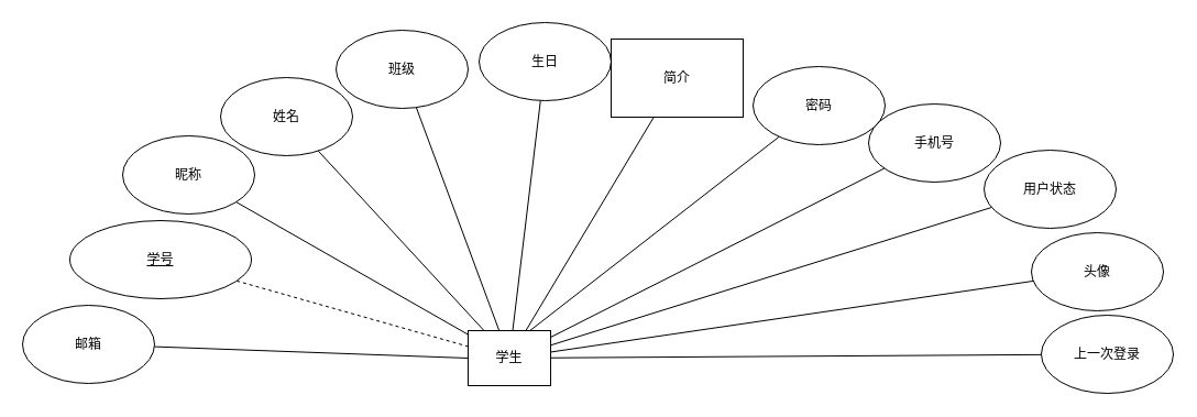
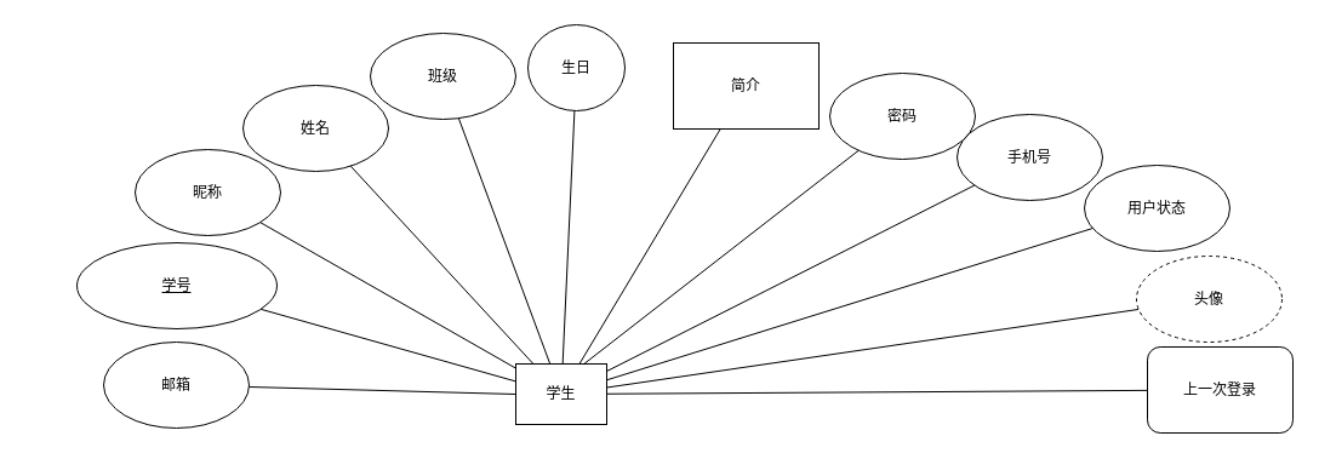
  <mxCell id="0" />
  <mxCell id="1" parent="0" />
- <mxCell id="2" style="rounded=0;orthogonalLoop=1;jettySize=auto;html=1;endArrow=none;endFill=0;dashed=1;" edge="1" parent="1" source="3" target="4"><mxGeometry relative="1" as="geometry" /></mxCell>
+ <mxCell id="2" style="rounded=0;orthogonalLoop=1;jettySize=auto;html=1;endArrow=none;endFill=0;" edge="1" parent="1" source="3" target="4"><mxGeometry relative="1" as="geometry" /></mxCell>
  <mxCell id="3" value="学号" style="ellipse;whiteSpace=wrap;html=1;fontStyle=4" vertex="1" parent="1"><mxGeometry x="63" y="200" width="165" height="71" as="geometry" /></mxCell>
  <mxCell id="4" value="学生" style="rounded=0;whiteSpace=wrap;html=1;" vertex="1" parent="1"><mxGeometry x="425" y="300" width="75" height="50" as="geometry" /></mxCell>
  <mxCell id="5" style="edgeStyle=none;shape=connector;rounded=0;orthogonalLoop=1;jettySize=auto;html=1;labelBackgroundColor=default;strokeColor=default;align=center;verticalAlign=middle;fontFamily=Helvetica;fontSize=11;fontColor=default;endArrow=none;endFill=0;" edge="1" parent="1" source="6" target="4"><mxGeometry relative="1" as="geometry" /></mxCell>
  <mxCell id="6" value="昵称" style="ellipse;whiteSpace=wrap;html=1;" vertex="1" parent="1"><mxGeometry x="111" y="123" width="120" height="71" as="geometry" /></mxCell>
  <mxCell id="7" style="edgeStyle=none;shape=connector;rounded=0;orthogonalLoop=1;jettySize=auto;html=1;labelBackgroundColor=default;strokeColor=default;align=center;verticalAlign=middle;fontFamily=Helvetica;fontSize=11;fontColor=default;endArrow=none;endFill=0;" edge="1" parent="1" source="8" target="4"><mxGeometry relative="1" as="geometry" /></mxCell>
  <mxCell id="8" value="姓名" style="ellipse;whiteSpace=wrap;html=1;" vertex="1" parent="1"><mxGeometry x="200" y="70" width="120" height="71" as="geometry" /></mxCell>
  <mxCell id="9" style="edgeStyle=none;shape=connector;rounded=0;orthogonalLoop=1;jettySize=auto;html=1;labelBackgroundColor=default;strokeColor=default;align=center;verticalAlign=middle;fontFamily=Helvetica;fontSize=11;fontColor=default;endArrow=none;endFill=0;" edge="1" parent="1" source="10" target="4"><mxGeometry relative="1" as="geometry" /></mxCell>
  <mxCell id="10" value="班级" style="ellipse;whiteSpace=wrap;html=1;" vertex="1" parent="1"><mxGeometry x="305" y="27" width="120" height="71" as="geometry" /></mxCell>
  <mxCell id="11" style="edgeStyle=none;shape=connector;rounded=0;orthogonalLoop=1;jettySize=auto;html=1;labelBackgroundColor=default;strokeColor=default;align=center;verticalAlign=middle;fontFamily=Helvetica;fontSize=11;fontColor=default;endArrow=none;endFill=0;" edge="1" parent="1" source="12" target="4"><mxGeometry relative="1" as="geometry" /></mxCell>
- <mxCell id="12" value="生日" style="ellipse;whiteSpace=wrap;html=1;" vertex="1" parent="1"><mxGeometry x="435" y="20" width="120" height="71" as="geometry" /></mxCell>
+ <mxCell id="12" value="生日" style="ellipse;whiteSpace=wrap;html=1;" vertex="1" parent="1"><mxGeometry x="435" y="20" width="80" height="71" as="geometry" /></mxCell>
  <mxCell id="13" style="edgeStyle=none;shape=connector;rounded=0;orthogonalLoop=1;jettySize=auto;html=1;labelBackgroundColor=default;strokeColor=default;align=center;verticalAlign=middle;fontFamily=Helvetica;fontSize=11;fontColor=default;endArrow=none;endFill=0;" edge="1" parent="1" source="14" target="4"><mxGeometry relative="1" as="geometry" /></mxCell>
  <mxCell id="14" value="简介" style="whiteSpace=wrap;html=1;rounded=0;" vertex="1" parent="1"><mxGeometry x="555" y="35" width="120" height="71" as="geometry" /></mxCell>
  <mxCell id="15" style="edgeStyle=none;shape=connector;rounded=0;orthogonalLoop=1;jettySize=auto;html=1;entryX=0.75;entryY=0;entryDx=0;entryDy=0;labelBackgroundColor=default;strokeColor=default;align=center;verticalAlign=middle;fontFamily=Helvetica;fontSize=11;fontColor=default;endArrow=none;endFill=0;" edge="1" parent="1" source="16" target="4"><mxGeometry relative="1" as="geometry" /></mxCell>
  <mxCell id="16" value="密码" style="ellipse;whiteSpace=wrap;html=1;" vertex="1" parent="1"><mxGeometry x="684" y="60" width="120" height="71" as="geometry" /></mxCell>
  <mxCell id="17" style="edgeStyle=none;shape=connector;rounded=0;orthogonalLoop=1;jettySize=auto;html=1;labelBackgroundColor=default;strokeColor=default;align=center;verticalAlign=middle;fontFamily=Helvetica;fontSize=11;fontColor=default;endArrow=none;endFill=0;" edge="1" parent="1" source="18" target="4"><mxGeometry relative="1" as="geometry" /></mxCell>
  <mxCell id="18" value="手机号" style="ellipse;whiteSpace=wrap;html=1;" vertex="1" parent="1"><mxGeometry x="789" y="94" width="120" height="71" as="geometry" /></mxCell>
  <mxCell id="19" style="edgeStyle=none;shape=connector;rounded=0;orthogonalLoop=1;jettySize=auto;html=1;labelBackgroundColor=default;strokeColor=default;align=center;verticalAlign=middle;fontFamily=Helvetica;fontSize=11;fontColor=default;endArrow=none;endFill=0;" edge="1" parent="1" source="20" target="4"><mxGeometry relative="1" as="geometry" /></mxCell>
  <mxCell id="20" value="用户状态" style="ellipse;whiteSpace=wrap;html=1;" vertex="1" parent="1"><mxGeometry x="894" y="136" width="120" height="71" as="geometry" /></mxCell>
  <mxCell id="21" style="edgeStyle=none;shape=connector;rounded=0;orthogonalLoop=1;jettySize=auto;html=1;labelBackgroundColor=default;strokeColor=default;align=center;verticalAlign=middle;fontFamily=Helvetica;fontSize=11;fontColor=default;endArrow=none;endFill=0;" edge="1" parent="1" source="22" target="4"><mxGeometry relative="1" as="geometry" /></mxCell>
- <mxCell id="22" value="头像" style="ellipse;whiteSpace=wrap;html=1;" vertex="1" parent="1"><mxGeometry x="937" y="211" width="120" height="71" as="geometry" /></mxCell>
+ <mxCell id="22" value="头像" style="ellipse;whiteSpace=wrap;html=1;dashed=1;" vertex="1" parent="1"><mxGeometry x="937" y="211" width="120" height="71" as="geometry" /></mxCell>
  <mxCell id="23" style="edgeStyle=none;shape=connector;rounded=0;orthogonalLoop=1;jettySize=auto;html=1;entryX=0;entryY=0.5;entryDx=0;entryDy=0;labelBackgroundColor=default;strokeColor=default;align=center;verticalAlign=middle;fontFamily=Helvetica;fontSize=11;fontColor=default;endArrow=none;endFill=0;" edge="1" parent="1" source="24" target="4"><mxGeometry relative="1" as="geometry" /></mxCell>
- <mxCell id="24" value="邮箱" style="ellipse;whiteSpace=wrap;html=1;" vertex="1" parent="1"><mxGeometry x="20" y="277" width="120" height="71" as="geometry" /></mxCell>
+ <mxCell id="24" value="邮箱" style="ellipse;whiteSpace=wrap;html=1;" vertex="1" parent="1"><mxGeometry x="85" y="282" width="120" height="71" as="geometry" /></mxCell>
  <mxCell id="25" style="edgeStyle=none;shape=connector;rounded=0;orthogonalLoop=1;jettySize=auto;html=1;labelBackgroundColor=default;strokeColor=default;align=center;verticalAlign=middle;fontFamily=Helvetica;fontSize=11;fontColor=default;endArrow=none;endFill=0;" edge="1" parent="1" source="26" target="4"><mxGeometry relative="1" as="geometry"><mxPoint x="548" y="338" as="targetPoint" /></mxGeometry></mxCell>
- <mxCell id="26" value="上一次登录" style="ellipse;whiteSpace=wrap;html=1;" vertex="1" parent="1"><mxGeometry x="946" y="286" width="120" height="71" as="geometry" /></mxCell>
+ <mxCell id="26" value="上一次登录" style="whiteSpace=wrap;html=1;rounded=1;" vertex="1" parent="1"><mxGeometry x="946" y="286" width="120" height="71" as="geometry" /></mxCell>
